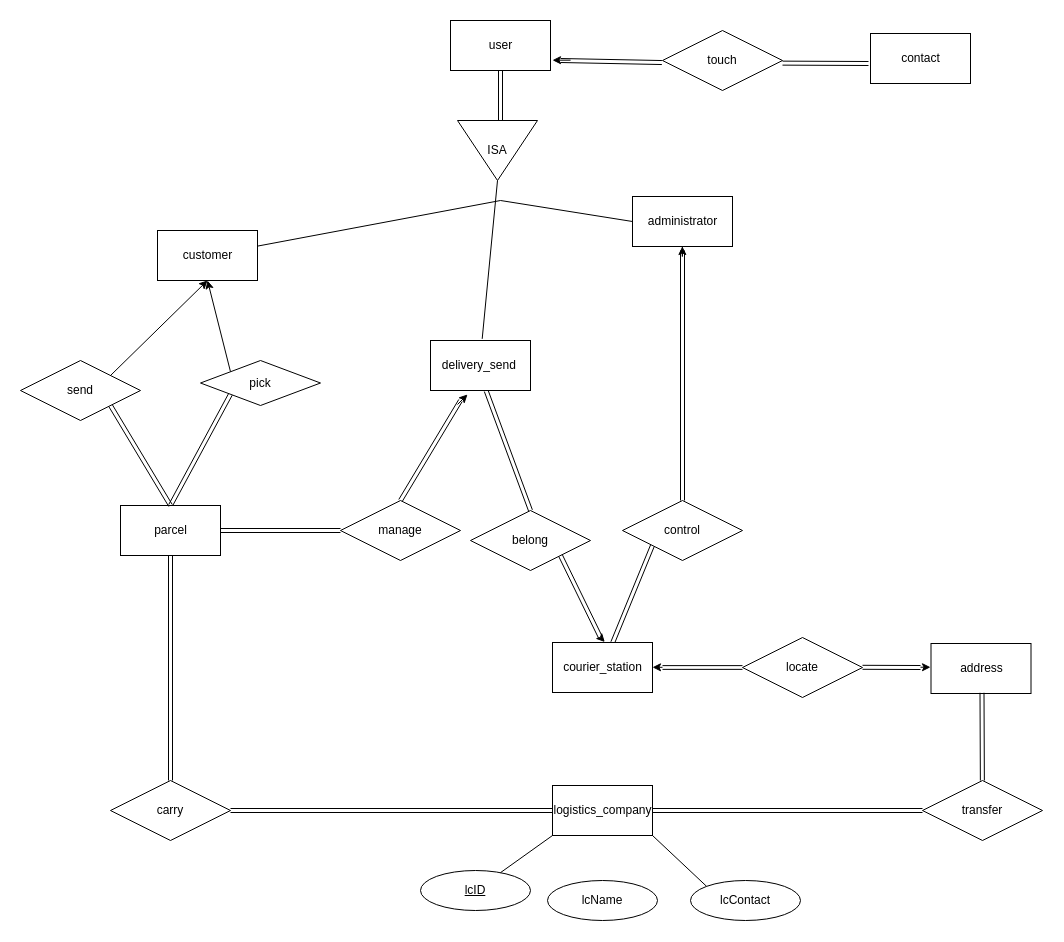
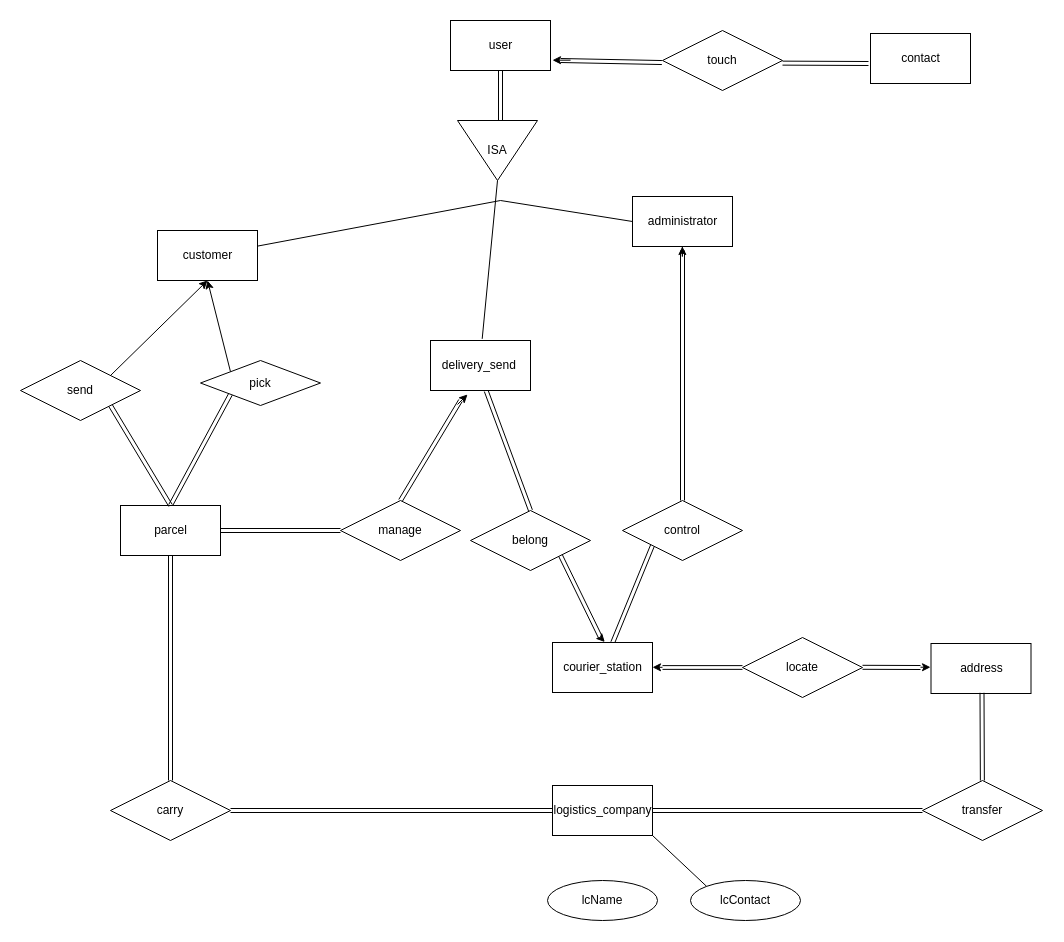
  <mxCell id="0" />
  <mxCell id="1" parent="0" />
  <mxCell id="2" style="edgeStyle=none;shape=link;html=1;exitX=0.5;exitY=0;exitDx=0;exitDy=0;" parent="1" source="20" edge="1"><mxGeometry relative="1" as="geometry"><mxPoint x="460" y="400" as="targetPoint" /><Array as="points" /></mxGeometry></mxCell>
  <mxCell id="3" style="edgeStyle=none;shape=link;html=1;entryX=0.5;entryY=0;entryDx=0;entryDy=0;exitX=0.557;exitY=1.007;exitDx=0;exitDy=0;exitPerimeter=0;" parent="1" target="5" edge="1" source="30"><mxGeometry relative="1" as="geometry"><mxPoint x="510" y="380" as="sourcePoint" /><mxPoint x="630" y="340" as="targetPoint" /></mxGeometry></mxCell>
  <mxCell id="4" style="edgeStyle=none;shape=link;html=1;exitX=0.5;exitY=0;exitDx=0;exitDy=0;" parent="1" source="21" edge="1"><mxGeometry relative="1" as="geometry"><mxPoint x="682" y="250" as="targetPoint" /></mxGeometry></mxCell>
  <mxCell id="5" value="belong" style="shape=rhombus;perimeter=rhombusPerimeter;whiteSpace=wrap;html=1;align=center;" parent="1" vertex="1"><mxGeometry x="470" y="510" width="120" height="60" as="geometry" /></mxCell>
  <mxCell id="6" style="edgeStyle=none;shape=link;html=1;exitX=1;exitY=1;exitDx=0;exitDy=0;" parent="1" source="5" edge="1"><mxGeometry relative="1" as="geometry"><mxPoint x="499.63" y="567" as="sourcePoint" /><mxPoint x="600" y="637" as="targetPoint" /></mxGeometry></mxCell>
  <mxCell id="7" style="edgeStyle=none;shape=link;html=1;exitX=0.5;exitY=0;exitDx=0;exitDy=0;entryX=0;entryY=1;entryDx=0;entryDy=0;" parent="1" source="8" target="26" edge="1"><mxGeometry relative="1" as="geometry" /></mxCell>
  <mxCell id="8" value="parcel" style="html=1;dashed=0;whitespace=wrap;" parent="1" vertex="1"><mxGeometry x="120" y="505" width="100" height="50" as="geometry" /></mxCell>
  <mxCell id="9" value="locate" style="shape=rhombus;perimeter=rhombusPerimeter;whiteSpace=wrap;html=1;align=center;" parent="1" vertex="1"><mxGeometry x="742" y="637" width="120" height="60" as="geometry" /></mxCell>
  <mxCell id="10" value="" style="edgeStyle=none;shape=link;html=1;entryX=0;entryY=1;entryDx=0;entryDy=0;" parent="1" source="11" target="21" edge="1"><mxGeometry relative="1" as="geometry" /></mxCell>
  <mxCell id="11" value="courier_station" style="html=1;dashed=0;whitespace=wrap;" parent="1" vertex="1"><mxGeometry x="552" y="642" width="100" height="50" as="geometry" /></mxCell>
  <mxCell id="12" value="address" style="html=1;dashed=0;whitespace=wrap;" parent="1" vertex="1"><mxGeometry x="930.5" y="643" width="100" height="50" as="geometry" /></mxCell>
  <mxCell id="13" value="" style="shape=link;html=1;" parent="1" edge="1"><mxGeometry width="100" relative="1" as="geometry"><mxPoint x="862" y="666.8" as="sourcePoint" /><mxPoint x="920" y="667" as="targetPoint" /></mxGeometry></mxCell>
  <mxCell id="14" value="" style="endArrow=classic;html=1;" parent="1" edge="1"><mxGeometry width="50" height="50" relative="1" as="geometry"><mxPoint x="920" y="666.72" as="sourcePoint" /><mxPoint x="930" y="666.72" as="targetPoint" /><Array as="points"><mxPoint x="930" y="666.72" /></Array></mxGeometry></mxCell>
  <mxCell id="15" value="" style="verticalLabelPosition=bottom;shadow=0;dashed=0;align=center;html=1;verticalAlign=top;shape=mxgraph.electrical.transmission.2_line_bus;direction=west;" parent="1" vertex="1"><mxGeometry x="662" y="665.13" width="80" height="3.75" as="geometry" /></mxCell>
  <mxCell id="16" value="" style="endArrow=classic;html=1;" parent="1" edge="1"><mxGeometry width="50" height="50" relative="1" as="geometry"><mxPoint x="662" y="666.8" as="sourcePoint" /><mxPoint x="652" y="666.8" as="targetPoint" /></mxGeometry></mxCell>
  <mxCell id="17" value="" style="endArrow=classic;html=1;" parent="1" edge="1"><mxGeometry width="50" height="50" relative="1" as="geometry"><mxPoint x="672" y="676.8" as="sourcePoint" /><mxPoint x="672" y="677" as="targetPoint" /></mxGeometry></mxCell>
  <mxCell id="18" value="" style="endArrow=classic;html=1;entryX=0.523;entryY=-0.01;entryDx=0;entryDy=0;entryPerimeter=0;" parent="1" target="11" edge="1"><mxGeometry width="50" height="50" relative="1" as="geometry"><mxPoint x="600" y="637" as="sourcePoint" /><mxPoint x="600" y="642" as="targetPoint" /><Array as="points" /></mxGeometry></mxCell>
  <mxCell id="19" style="edgeStyle=none;shape=link;html=1;exitX=0;exitY=0.5;exitDx=0;exitDy=0;entryX=1;entryY=0.5;entryDx=0;entryDy=0;" parent="1" source="20" target="8" edge="1"><mxGeometry relative="1" as="geometry" /></mxCell>
  <mxCell id="20" value="manage" style="shape=rhombus;perimeter=rhombusPerimeter;whiteSpace=wrap;html=1;align=center;" parent="1" vertex="1"><mxGeometry x="340" y="500" width="120" height="60" as="geometry" /></mxCell>
  <mxCell id="21" value="control" style="shape=rhombus;perimeter=rhombusPerimeter;whiteSpace=wrap;html=1;align=center;" parent="1" vertex="1"><mxGeometry x="622" y="500" width="120" height="60" as="geometry" /></mxCell>
  <mxCell id="22" style="edgeStyle=none;html=1;exitX=1;exitY=0;exitDx=0;exitDy=0;entryX=0.5;entryY=1;entryDx=0;entryDy=0;" parent="1" source="24" target="31" edge="1"><mxGeometry relative="1" as="geometry" /></mxCell>
  <mxCell id="23" style="edgeStyle=none;shape=link;html=1;exitX=1;exitY=1;exitDx=0;exitDy=0;entryX=0.5;entryY=0;entryDx=0;entryDy=0;" parent="1" source="24" target="8" edge="1"><mxGeometry relative="1" as="geometry" /></mxCell>
  <mxCell id="24" value="send" style="shape=rhombus;perimeter=rhombusPerimeter;whiteSpace=wrap;html=1;align=center;" parent="1" vertex="1"><mxGeometry x="20" y="360" width="120" height="60" as="geometry" /></mxCell>
  <mxCell id="25" style="edgeStyle=none;html=1;exitX=0;exitY=0;exitDx=0;exitDy=0;entryX=0.5;entryY=1;entryDx=0;entryDy=0;" parent="1" source="26" target="31" edge="1"><mxGeometry relative="1" as="geometry" /></mxCell>
  <mxCell id="26" value="pick" style="shape=rhombus;perimeter=rhombusPerimeter;whiteSpace=wrap;html=1;align=center;" parent="1" vertex="1"><mxGeometry x="200" y="360" width="120" height="45" as="geometry" /></mxCell>
  <mxCell id="27" value="" style="endArrow=classic;html=1;" parent="1" edge="1"><mxGeometry width="50" height="50" relative="1" as="geometry"><mxPoint x="457" y="404" as="sourcePoint" /><mxPoint x="467" y="394" as="targetPoint" /><Array as="points"><mxPoint x="467" y="394" /></Array></mxGeometry></mxCell>
  <mxCell id="28" value="user" style="html=1;dashed=0;whitespace=wrap;" parent="1" vertex="1"><mxGeometry x="450" y="20" width="100" height="50" as="geometry" /></mxCell>
  <mxCell id="29" value="ISA" style="triangle;whiteSpace=wrap;html=1;direction=south;" parent="1" vertex="1"><mxGeometry x="457" y="120" width="80" height="60" as="geometry" /></mxCell>
  <mxCell id="30" value="delivery_send&amp;nbsp;" style="html=1;dashed=0;whitespace=wrap;" parent="1" vertex="1"><mxGeometry x="430" y="340" width="100" height="50" as="geometry" /></mxCell>
  <mxCell id="31" value="customer" style="html=1;dashed=0;whitespace=wrap;" parent="1" vertex="1"><mxGeometry x="157" y="230" width="100" height="50" as="geometry" /></mxCell>
  <mxCell id="32" value="administrator" style="html=1;dashed=0;whitespace=wrap;" parent="1" vertex="1"><mxGeometry x="632" y="196" width="100" height="50" as="geometry" /></mxCell>
  <mxCell id="33" value="" style="endArrow=none;html=1;entryX=0;entryY=0.5;entryDx=0;entryDy=0;" parent="1" target="32" edge="1"><mxGeometry width="50" height="50" relative="1" as="geometry"><mxPoint x="500" y="200" as="sourcePoint" /><mxPoint x="660" y="190" as="targetPoint" /></mxGeometry></mxCell>
  <mxCell id="34" value="" style="shape=link;html=1;exitX=0;exitY=0.5;exitDx=0;exitDy=0;entryX=0.5;entryY=1;entryDx=0;entryDy=0;" parent="1" target="28" edge="1"><mxGeometry width="100" relative="1" as="geometry"><mxPoint x="500" y="120" as="sourcePoint" /><mxPoint x="330" y="0" as="targetPoint" /></mxGeometry></mxCell>
  <mxCell id="35" value="" style="endArrow=none;html=1;exitX=1;exitY=0.5;exitDx=0;exitDy=0;entryX=0.517;entryY=-0.033;entryDx=0;entryDy=0;entryPerimeter=0;" parent="1" source="29" edge="1" target="30"><mxGeometry width="50" height="50" relative="1" as="geometry"><mxPoint x="340" y="175" as="sourcePoint" /><mxPoint x="497" y="280" as="targetPoint" /></mxGeometry></mxCell>
  <mxCell id="36" value="" style="endArrow=none;html=1;" parent="1" source="31" edge="1"><mxGeometry width="50" height="50" relative="1" as="geometry"><mxPoint x="258" y="210" as="sourcePoint" /><mxPoint x="500" y="200" as="targetPoint" /></mxGeometry></mxCell>
  <mxCell id="37" value="" style="endArrow=classic;html=1;rounded=0;" parent="1" edge="1"><mxGeometry width="50" height="50" relative="1" as="geometry"><mxPoint x="681.87" y="246" as="sourcePoint" /><mxPoint x="681.87" y="246" as="targetPoint" /><Array as="points"><mxPoint x="681.87" y="246" /><mxPoint x="681.87" y="256" /></Array></mxGeometry></mxCell>
  <mxCell id="38" value="contact" style="html=1;dashed=0;whitespace=wrap;" parent="1" vertex="1"><mxGeometry x="870" y="33" width="100" height="50" as="geometry" /></mxCell>
  <mxCell id="39" style="edgeStyle=none;shape=link;html=1;entryX=-0.02;entryY=0.6;entryDx=0;entryDy=0;exitX=1;exitY=0.544;exitDx=0;exitDy=0;exitPerimeter=0;entryPerimeter=0;" parent="1" target="38" edge="1" source="42"><mxGeometry relative="1" as="geometry"><mxPoint x="1082.5" y="90" as="sourcePoint" /><mxPoint x="1362" y="485" as="targetPoint" /></mxGeometry></mxCell>
  <mxCell id="40" style="edgeStyle=none;shape=link;html=1;entryX=-0.005;entryY=0.534;entryDx=0;entryDy=0;entryPerimeter=0;" parent="1" edge="1" target="42"><mxGeometry relative="1" as="geometry"><mxPoint x="560" y="60" as="sourcePoint" /><mxPoint x="930" y="60" as="targetPoint" /></mxGeometry></mxCell>
  <mxCell id="41" value="" style="endArrow=classic;html=1;" parent="1" edge="1"><mxGeometry width="50" height="50" relative="1" as="geometry"><mxPoint x="570.08" y="59.68" as="sourcePoint" /><mxPoint x="552" y="59.68" as="targetPoint" /><Array as="points" /></mxGeometry></mxCell>
  <mxCell id="42" value="touch" style="shape=rhombus;perimeter=rhombusPerimeter;whiteSpace=wrap;html=1;align=center;" parent="1" vertex="1"><mxGeometry x="662" y="30" width="120" height="60" as="geometry" /></mxCell>
  <mxCell id="43" value="transfer" style="shape=rhombus;perimeter=rhombusPerimeter;whiteSpace=wrap;html=1;align=center;" vertex="1" parent="1"><mxGeometry x="922" y="780" width="120" height="60" as="geometry" /></mxCell>
  <mxCell id="44" value="logistics_company" style="html=1;dashed=0;whitespace=wrap;" vertex="1" parent="1"><mxGeometry x="552" y="785" width="100" height="50" as="geometry" /></mxCell>
  <mxCell id="45" style="edgeStyle=none;shape=link;html=1;exitX=0;exitY=0.5;exitDx=0;exitDy=0;entryX=1;entryY=0.5;entryDx=0;entryDy=0;" edge="1" parent="1" source="43" target="44"><mxGeometry relative="1" as="geometry" /></mxCell>
  <mxCell id="46" value="" style="endArrow=classic;html=1;" edge="1" parent="1"><mxGeometry width="50" height="50" relative="1" as="geometry"><mxPoint x="660" y="839.8" as="sourcePoint" /><mxPoint x="660" y="840" as="targetPoint" /></mxGeometry></mxCell>
  <mxCell id="47" style="edgeStyle=none;shape=link;html=1;exitX=1;exitY=0.5;exitDx=0;exitDy=0;entryX=0;entryY=0.5;entryDx=0;entryDy=0;" edge="1" parent="1" source="48" target="44"><mxGeometry relative="1" as="geometry" /></mxCell>
  <mxCell id="48" value="carry" style="shape=rhombus;perimeter=rhombusPerimeter;whiteSpace=wrap;html=1;align=center;" vertex="1" parent="1"><mxGeometry x="110" y="780" width="120" height="60" as="geometry" /></mxCell>
- <mxCell id="49" value="&lt;u&gt;lcID&lt;/u&gt;" style="ellipse;whiteSpace=wrap;html=1;align=center;" vertex="1" parent="1"><mxGeometry x="420" y="870" width="110" height="40" as="geometry" /></mxCell>
  <mxCell id="50" value="lcName" style="ellipse;whiteSpace=wrap;html=1;align=center;" vertex="1" parent="1"><mxGeometry x="547" y="880" width="110" height="40" as="geometry" /></mxCell>
  <mxCell id="51" value="lcContact" style="ellipse;whiteSpace=wrap;html=1;align=center;" vertex="1" parent="1"><mxGeometry x="690" y="880" width="110" height="40" as="geometry" /></mxCell>
- <mxCell id="52" value="" style="endArrow=none;html=1;entryX=0;entryY=1;entryDx=0;entryDy=0;" edge="1" parent="1" source="49" target="44"><mxGeometry width="50" height="50" relative="1" as="geometry"><mxPoint x="502.5" y="738" as="sourcePoint" /><mxPoint x="497.5" y="680" as="targetPoint" /></mxGeometry></mxCell>
  <mxCell id="53" value="" style="endArrow=none;html=1;entryX=0;entryY=0;entryDx=0;entryDy=0;exitX=1;exitY=1;exitDx=0;exitDy=0;" edge="1" parent="1" source="44" target="51"><mxGeometry width="50" height="50" relative="1" as="geometry"><mxPoint x="662.002" y="857.186" as="sourcePoint" /><mxPoint x="714" y="820" as="targetPoint" /></mxGeometry></mxCell>
  <mxCell id="54" style="edgeStyle=none;shape=link;html=1;entryX=0.5;entryY=1;entryDx=0;entryDy=0;" edge="1" parent="1"><mxGeometry relative="1" as="geometry"><mxPoint x="170" y="780" as="sourcePoint" /><mxPoint x="170" y="555" as="targetPoint" /></mxGeometry></mxCell>
  <mxCell id="55" style="edgeStyle=none;shape=link;html=1;entryX=0.51;entryY=0.986;entryDx=0;entryDy=0;entryPerimeter=0;" edge="1" parent="1" source="43" target="12"><mxGeometry relative="1" as="geometry"><mxPoint x="1002" y="830" as="sourcePoint" /><mxPoint x="1002" y="692" as="targetPoint" /></mxGeometry></mxCell>
